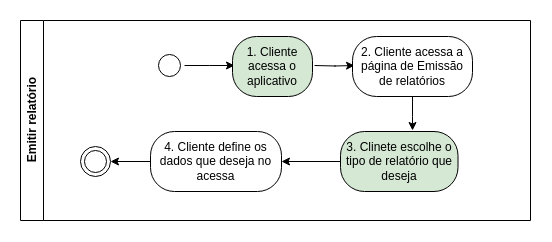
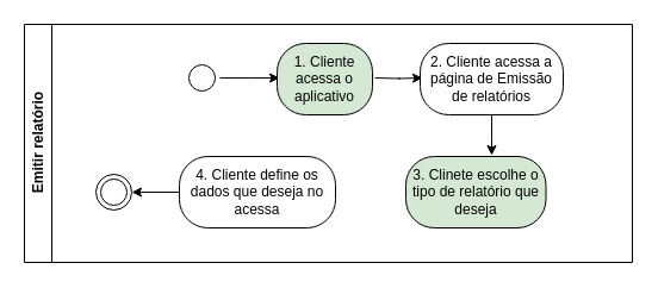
  <mxCell id="0" />
  <mxCell id="1" parent="0" />
  <mxCell id="2" value="Emitir relatório" style="swimlane;horizontal=0;whiteSpace=wrap;html=1;startSize=23;" vertex="1" parent="1"><mxGeometry x="20" y="20" width="510" height="200" as="geometry" /></mxCell>
  <mxCell id="3" style="edgeStyle=orthogonalEdgeStyle;rounded=0;orthogonalLoop=1;jettySize=auto;html=1;entryX=0;entryY=0.5;entryDx=0;entryDy=0;" edge="1" parent="2" source="4"><mxGeometry relative="1" as="geometry"><mxPoint x="214.0" y="45" as="targetPoint" /></mxGeometry></mxCell>
  <mxCell id="4" value="" style="ellipse;html=1;shape=startState;" vertex="1" parent="2"><mxGeometry x="134" y="30" width="30" height="30" as="geometry" /></mxCell>
  <mxCell id="5" value="" style="edgeStyle=orthogonalEdgeStyle;rounded=0;orthogonalLoop=1;jettySize=auto;html=1;" edge="1" parent="2"><mxGeometry relative="1" as="geometry"><mxPoint x="294.0" y="45" as="sourcePoint" /><mxPoint x="334.0" y="45" as="targetPoint" /></mxGeometry></mxCell>
  <mxCell id="6" value="1. Cliente acessa o aplicativo" style="rounded=1;whiteSpace=wrap;html=1;arcSize=40;fillColor=#d5e8d4;" vertex="1" parent="2"><mxGeometry x="212" y="16" width="80" height="60" as="geometry" /></mxCell>
  <mxCell id="7" style="edgeStyle=orthogonalEdgeStyle;rounded=0;orthogonalLoop=1;jettySize=auto;html=1;" edge="1" parent="2" source="8"><mxGeometry relative="1" as="geometry"><mxPoint x="392" y="110" as="targetPoint" /></mxGeometry></mxCell>
  <mxCell id="8" value="2. Cliente acessa a página de Emissão de relatórios" style="whiteSpace=wrap;html=1;rounded=1;arcSize=40;" vertex="1" parent="2"><mxGeometry x="332" y="16" width="120" height="60" as="geometry" /></mxCell>
- <mxCell id="9" style="edgeStyle=orthogonalEdgeStyle;rounded=0;orthogonalLoop=1;jettySize=auto;html=1;entryX=1;entryY=0.5;entryDx=0;entryDy=0;" edge="1" parent="2" source="10" target="12"><mxGeometry relative="1" as="geometry" /></mxCell>
  <mxCell id="10" value="3. Clinete escolhe o tipo de relatório que deseja" style="whiteSpace=wrap;html=1;rounded=1;arcSize=40;fillColor=#d5e8d4;" vertex="1" parent="2"><mxGeometry x="320" y="111" width="117.5" height="60" as="geometry" /></mxCell>
  <mxCell id="11" style="edgeStyle=orthogonalEdgeStyle;rounded=0;orthogonalLoop=1;jettySize=auto;html=1;entryX=1;entryY=0.5;entryDx=0;entryDy=0;" edge="1" parent="2" source="12" target="13"><mxGeometry relative="1" as="geometry" /></mxCell>
  <mxCell id="12" value="4. Cliente define os dados que deseja no acessa" style="whiteSpace=wrap;html=1;rounded=1;arcSize=40;" vertex="1" parent="2"><mxGeometry x="130" y="111" width="131" height="60" as="geometry" /></mxCell>
  <mxCell id="13" value="" style="ellipse;html=1;shape=endState;" vertex="1" parent="2"><mxGeometry x="60" y="126" width="30" height="30" as="geometry" /></mxCell>
